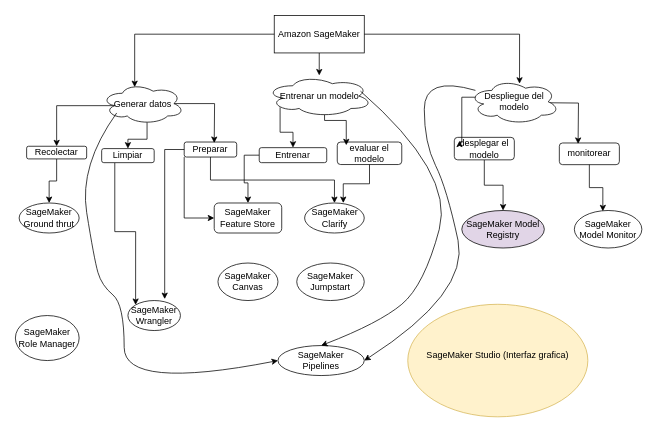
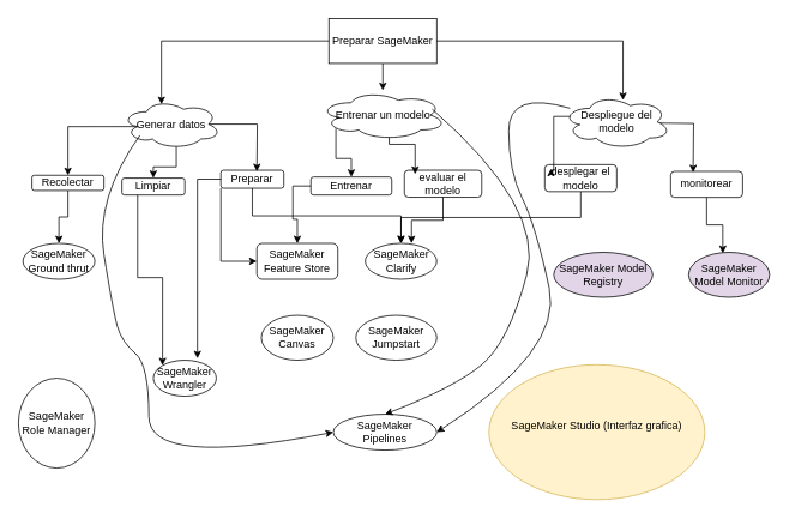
  <mxCell id="0" />
  <mxCell id="1" parent="0" />
  <mxCell id="2" style="edgeStyle=orthogonalEdgeStyle;rounded=0;orthogonalLoop=1;jettySize=auto;html=1;exitX=0.5;exitY=1;exitDx=0;exitDy=0;" edge="1" parent="1" source="3" target="25"><mxGeometry relative="1" as="geometry"><Array as="points"><mxPoint x="425" y="110" /><mxPoint x="425" y="110" /></Array></mxGeometry></mxCell>
- <mxCell id="3" value="Amazon SageMaker" style="rounded=0;whiteSpace=wrap;html=1;" vertex="1" parent="1"><mxGeometry x="365" y="20" width="120" height="50" as="geometry" /></mxCell>
+ <mxCell id="3" value="Preparar SageMaker" style="rounded=0;whiteSpace=wrap;html=1;" vertex="1" parent="1"><mxGeometry x="365" y="20" width="120" height="50" as="geometry" /></mxCell>
  <mxCell id="4" style="edgeStyle=orthogonalEdgeStyle;rounded=0;orthogonalLoop=1;jettySize=auto;html=1;exitX=0.5;exitY=1;exitDx=0;exitDy=0;entryX=0.5;entryY=0;entryDx=0;entryDy=0;" edge="1" parent="1" source="5" target="29"><mxGeometry relative="1" as="geometry" /></mxCell>
  <mxCell id="5" value="Recolectar" style="rounded=1;whiteSpace=wrap;html=1;" vertex="1" parent="1"><mxGeometry y="194.37" width="80" height="16.87" as="geometry" x="35" /></mxCell>
  <mxCell id="6" style="edgeStyle=orthogonalEdgeStyle;rounded=0;orthogonalLoop=1;jettySize=auto;html=1;exitX=0.25;exitY=1;exitDx=0;exitDy=0;entryX=0;entryY=0;entryDx=0;entryDy=0;" edge="1" parent="1" source="7" target="38"><mxGeometry relative="1" as="geometry" /></mxCell>
  <mxCell id="7" value="Limpiar" style="rounded=1;whiteSpace=wrap;html=1;" vertex="1" parent="1"><mxGeometry x="135" y="197.5" width="70" height="18.75" as="geometry" /></mxCell>
  <mxCell id="8" style="edgeStyle=orthogonalEdgeStyle;rounded=0;orthogonalLoop=1;jettySize=auto;html=1;exitX=0;exitY=1;exitDx=0;exitDy=0;entryX=0;entryY=0.5;entryDx=0;entryDy=0;" edge="1" parent="1" source="10" target="37"><mxGeometry relative="1" as="geometry" /></mxCell>
  <mxCell id="9" style="edgeStyle=orthogonalEdgeStyle;rounded=0;orthogonalLoop=1;jettySize=auto;html=1;exitX=0.5;exitY=1;exitDx=0;exitDy=0;" edge="1" parent="1" source="10" target="36"><mxGeometry relative="1" as="geometry" /></mxCell>
  <mxCell id="10" value="Preparar" style="rounded=1;whiteSpace=wrap;html=1;" vertex="1" parent="1"><mxGeometry x="245" y="188.74" width="70" height="20" as="geometry" /></mxCell>
  <mxCell id="11" style="edgeStyle=orthogonalEdgeStyle;rounded=0;orthogonalLoop=1;jettySize=auto;html=1;exitX=0;exitY=0.5;exitDx=0;exitDy=0;entryX=0.5;entryY=0;entryDx=0;entryDy=0;" edge="1" parent="1" source="12" target="37"><mxGeometry relative="1" as="geometry" /></mxCell>
  <mxCell id="12" value="Entrenar" style="rounded=1;whiteSpace=wrap;html=1;" vertex="1" parent="1"><mxGeometry x="345" y="196.25" width="90" height="20" as="geometry" /></mxCell>
  <mxCell id="13" value="evaluar el modelo" style="rounded=1;whiteSpace=wrap;html=1;" vertex="1" parent="1"><mxGeometry x="449" y="188.74" width="86" height="30" as="geometry" /></mxCell>
  <mxCell id="14" value="monitorear" style="rounded=1;whiteSpace=wrap;html=1;" vertex="1" parent="1"><mxGeometry x="745" y="190" width="80" height="28.91" as="geometry" /></mxCell>
- <mxCell id="15" style="edgeStyle=orthogonalEdgeStyle;rounded=0;orthogonalLoop=1;jettySize=auto;html=1;exitX=0.5;exitY=1;exitDx=0;exitDy=0;entryX=0.5;entryY=0;entryDx=0;entryDy=0;" edge="1" parent="1" source="16" target="32"><mxGeometry relative="1" as="geometry" /></mxCell>
+ <mxCell id="15" style="edgeStyle=orthogonalEdgeStyle;rounded=0;orthogonalLoop=1;jettySize=auto;html=1;exitX=0.5;exitY=1;exitDx=0;exitDy=0;" edge="1" parent="1" source="16" target="36"><mxGeometry relative="1" as="geometry" /></mxCell>
  <mxCell id="16" value="desplegar el modelo" style="rounded=1;whiteSpace=wrap;html=1;" vertex="1" parent="1"><mxGeometry x="605" y="182.5" width="80" height="30" as="geometry" /></mxCell>
  <mxCell id="17" style="edgeStyle=orthogonalEdgeStyle;rounded=0;orthogonalLoop=1;jettySize=auto;html=1;exitX=0.16;exitY=0.55;exitDx=0;exitDy=0;exitPerimeter=0;entryX=0.5;entryY=0;entryDx=0;entryDy=0;" edge="1" parent="1" source="20" target="5"><mxGeometry relative="1" as="geometry" /></mxCell>
  <mxCell id="18" style="edgeStyle=orthogonalEdgeStyle;rounded=0;orthogonalLoop=1;jettySize=auto;html=1;exitX=0.55;exitY=0.95;exitDx=0;exitDy=0;exitPerimeter=0;entryX=0.5;entryY=0;entryDx=0;entryDy=0;" edge="1" parent="1" source="20" target="7"><mxGeometry relative="1" as="geometry" /></mxCell>
  <mxCell id="19" style="edgeStyle=orthogonalEdgeStyle;rounded=0;orthogonalLoop=1;jettySize=auto;html=1;exitX=0.875;exitY=0.5;exitDx=0;exitDy=0;exitPerimeter=0;" edge="1" parent="1" source="20"><mxGeometry relative="1" as="geometry"><mxPoint x="285" y="190" as="targetPoint" /></mxGeometry></mxCell>
  <mxCell id="20" value="Generar datos" style="ellipse;shape=cloud;whiteSpace=wrap;html=1;" vertex="1" parent="1"><mxGeometry x="135" y="110" width="110" height="55" as="geometry" /></mxCell>
  <mxCell id="21" style="edgeStyle=orthogonalEdgeStyle;rounded=0;orthogonalLoop=1;jettySize=auto;html=1;exitX=0.07;exitY=0.4;exitDx=0;exitDy=0;exitPerimeter=0;entryX=0.088;entryY=0.15;entryDx=0;entryDy=0;entryPerimeter=0;" edge="1" parent="1" source="23" target="16"><mxGeometry relative="1" as="geometry"><mxPoint x="605" y="190" as="targetPoint" /><Array as="points"><mxPoint x="615" y="129" /><mxPoint x="615" y="190" /><mxPoint x="612" y="190" /></Array></mxGeometry></mxCell>
  <mxCell id="22" style="edgeStyle=orthogonalEdgeStyle;rounded=0;orthogonalLoop=1;jettySize=auto;html=1;exitX=0.875;exitY=0.5;exitDx=0;exitDy=0;exitPerimeter=0;entryX=0.5;entryY=0;entryDx=0;entryDy=0;" edge="1" parent="1"><mxGeometry relative="1" as="geometry"><mxPoint x="770" y="191.25" as="targetPoint" /><mxPoint x="715" y="136.25" as="sourcePoint" /></mxGeometry></mxCell>
  <mxCell id="23" value="Despliegue del modelo" style="ellipse;shape=cloud;whiteSpace=wrap;html=1;" vertex="1" parent="1"><mxGeometry x="625" y="105" width="120" height="60" as="geometry" /></mxCell>
  <mxCell id="24" style="edgeStyle=orthogonalEdgeStyle;rounded=0;orthogonalLoop=1;jettySize=auto;html=1;exitX=0.13;exitY=0.77;exitDx=0;exitDy=0;exitPerimeter=0;entryX=0.5;entryY=0;entryDx=0;entryDy=0;" edge="1" parent="1" source="25" target="12"><mxGeometry relative="1" as="geometry" /></mxCell>
  <mxCell id="25" value="Entrenar un modelo" style="ellipse;shape=cloud;whiteSpace=wrap;html=1;" vertex="1" parent="1"><mxGeometry x="354.5" y="100" width="141" height="55" as="geometry" /></mxCell>
  <mxCell id="26" style="edgeStyle=orthogonalEdgeStyle;rounded=0;orthogonalLoop=1;jettySize=auto;html=1;exitX=0.55;exitY=0.95;exitDx=0;exitDy=0;exitPerimeter=0;entryX=0.14;entryY=0.142;entryDx=0;entryDy=0;entryPerimeter=0;" edge="1" parent="1" source="25" target="13"><mxGeometry relative="1" as="geometry"><Array as="points"><mxPoint x="432" y="160" /><mxPoint x="461" y="160" /></Array></mxGeometry></mxCell>
  <mxCell id="27" style="edgeStyle=orthogonalEdgeStyle;rounded=0;orthogonalLoop=1;jettySize=auto;html=1;exitX=0;exitY=0.5;exitDx=0;exitDy=0;entryX=0.4;entryY=0.1;entryDx=0;entryDy=0;entryPerimeter=0;" edge="1" parent="1" source="3" target="20"><mxGeometry relative="1" as="geometry" /></mxCell>
  <mxCell id="28" style="edgeStyle=orthogonalEdgeStyle;rounded=0;orthogonalLoop=1;jettySize=auto;html=1;exitX=1;exitY=0.5;exitDx=0;exitDy=0;entryX=0.558;entryY=0.1;entryDx=0;entryDy=0;entryPerimeter=0;" edge="1" parent="1" source="3" target="23"><mxGeometry relative="1" as="geometry" /></mxCell>
  <mxCell id="29" value="SageMaker Ground thrut" style="ellipse;whiteSpace=wrap;html=1;" vertex="1" parent="1"><mxGeometry x="25" y="270" width="80" height="40" as="geometry" /></mxCell>
  <mxCell id="30" value="SageMaker Pipelines" style="ellipse;whiteSpace=wrap;html=1;" vertex="1" parent="1"><mxGeometry x="370" y="460" width="115" height="40" as="geometry" /></mxCell>
- <mxCell id="31" value="SageMaker Model Monitor" style="ellipse;whiteSpace=wrap;html=1;" vertex="1" parent="1"><mxGeometry x="765" y="280" width="90" height="50" as="geometry" /></mxCell>
+ <mxCell id="31" value="SageMaker Model Monitor" style="ellipse;whiteSpace=wrap;html=1;fillColor=#e1d5e7;" vertex="1" parent="1"><mxGeometry x="765" y="280" width="90" height="50" as="geometry" /></mxCell>
  <mxCell id="32" value="SageMaker Model Registry" style="ellipse;whiteSpace=wrap;html=1;fillColor=#e1d5e7;" vertex="1" parent="1"><mxGeometry x="615" y="280" width="110" height="50" as="geometry" /></mxCell>
  <mxCell id="33" value="SageMaker Jumpstart" style="ellipse;whiteSpace=wrap;html=1;" vertex="1" parent="1"><mxGeometry x="395" y="350" width="90" height="50" as="geometry" /></mxCell>
  <mxCell id="34" value="SageMaker Canvas" style="ellipse;whiteSpace=wrap;html=1;" vertex="1" parent="1"><mxGeometry x="290" y="350" width="80" height="50" as="geometry" /></mxCell>
- <mxCell id="35" value="SageMaker Role Manager" style="ellipse;whiteSpace=wrap;html=1;" vertex="1" parent="1"><mxGeometry x="20" y="420" width="85" height="60" as="geometry" /></mxCell>
+ <mxCell id="35" value="SageMaker Role Manager" style="ellipse;whiteSpace=wrap;html=1;" vertex="1" parent="1"><mxGeometry x="20" y="420" width="85" height="100" as="geometry" /></mxCell>
  <mxCell id="36" value="SageMaker Clarify" style="ellipse;whiteSpace=wrap;html=1;" vertex="1" parent="1"><mxGeometry x="405.5" y="270" width="79.5" height="40" as="geometry" /></mxCell>
  <mxCell id="37" value="SageMaker Feature Store" style="whiteSpace=wrap;html=1;rounded=1;" vertex="1" parent="1"><mxGeometry x="285" y="270" width="90" height="40" as="geometry" /></mxCell>
  <mxCell id="38" value="SageMaker Wrangler" style="ellipse;whiteSpace=wrap;html=1;" vertex="1" parent="1"><mxGeometry x="170" y="400" width="70" height="40" as="geometry" /></mxCell>
  <mxCell id="39" style="edgeStyle=orthogonalEdgeStyle;rounded=0;orthogonalLoop=1;jettySize=auto;html=1;exitX=0;exitY=0.5;exitDx=0;exitDy=0;entryX=0.7;entryY=-0.05;entryDx=0;entryDy=0;entryPerimeter=0;" edge="1" parent="1" source="10" target="38"><mxGeometry relative="1" as="geometry" /></mxCell>
  <mxCell id="40" style="edgeStyle=orthogonalEdgeStyle;rounded=0;orthogonalLoop=1;jettySize=auto;html=1;exitX=0.5;exitY=1;exitDx=0;exitDy=0;entryX=0.648;entryY=0;entryDx=0;entryDy=0;entryPerimeter=0;" edge="1" parent="1" source="13" target="36"><mxGeometry relative="1" as="geometry" /></mxCell>
  <mxCell id="41" style="edgeStyle=orthogonalEdgeStyle;rounded=0;orthogonalLoop=1;jettySize=auto;html=1;exitX=0.5;exitY=1;exitDx=0;exitDy=0;entryX=0.422;entryY=0.02;entryDx=0;entryDy=0;entryPerimeter=0;" edge="1" parent="1" source="14" target="31"><mxGeometry relative="1" as="geometry" /></mxCell>
  <mxCell id="42" value="" style="curved=1;endArrow=classic;html=1;rounded=0;exitX=0.182;exitY=0.727;exitDx=0;exitDy=0;exitPerimeter=0;entryX=0;entryY=0.5;entryDx=0;entryDy=0;" edge="1" parent="1" source="20" target="30"><mxGeometry width="50" height="50" relative="1" as="geometry"><mxPoint x="143" y="145" as="sourcePoint" /><mxPoint x="365" y="415" as="targetPoint" /><Array as="points"><mxPoint x="105" y="220" /><mxPoint x="125" y="345" /><mxPoint x="135" y="380" /><mxPoint x="165" y="405" /><mxPoint x="165" y="520" /></Array></mxGeometry></mxCell>
  <mxCell id="43" value="" style="curved=1;endArrow=classic;html=1;rounded=0;exitX=0.89;exitY=0.382;exitDx=0;exitDy=0;exitPerimeter=0;entryX=0.5;entryY=0;entryDx=0;entryDy=0;" edge="1" parent="1" source="25" target="30"><mxGeometry width="50" height="50" relative="1" as="geometry"><mxPoint x="525" y="120" as="sourcePoint" /><mxPoint x="425" y="400" as="targetPoint" /><Array as="points"><mxPoint x="605" y="230" /><mxPoint x="565" y="380" /><mxPoint x="505" y="430" /></Array></mxGeometry></mxCell>
  <mxCell id="44" value="" style="curved=1;endArrow=classic;html=1;rounded=0;entryX=1;entryY=0.5;entryDx=0;entryDy=0;" edge="1" parent="1" source="23" target="30"><mxGeometry width="50" height="50" relative="1" as="geometry"><mxPoint x="625" y="90" as="sourcePoint" /><mxPoint x="505" y="420" as="targetPoint" /><Array as="points"><mxPoint x="565" y="100" /><mxPoint x="565" y="190" /><mxPoint x="595" y="250" /><mxPoint x="625" y="390" /></Array></mxGeometry></mxCell>
  <mxCell id="45" value="SageMaker Studio (Interfaz grafica)&lt;div&gt;&lt;br&gt;&lt;/div&gt;" style="ellipse;whiteSpace=wrap;html=1;fillColor=#fff2cc;strokeColor=#d6b656;" vertex="1" parent="1"><mxGeometry x="543" y="405" width="240" height="150" as="geometry" /></mxCell>
